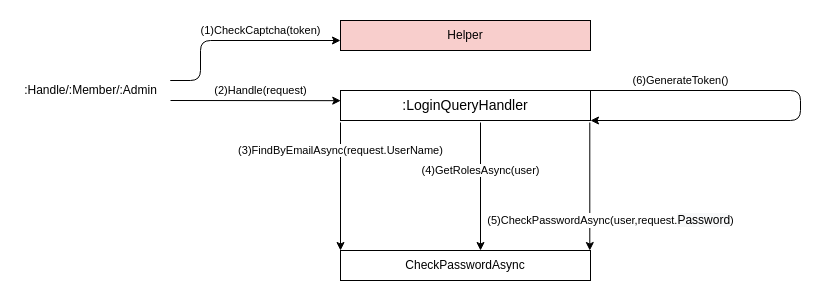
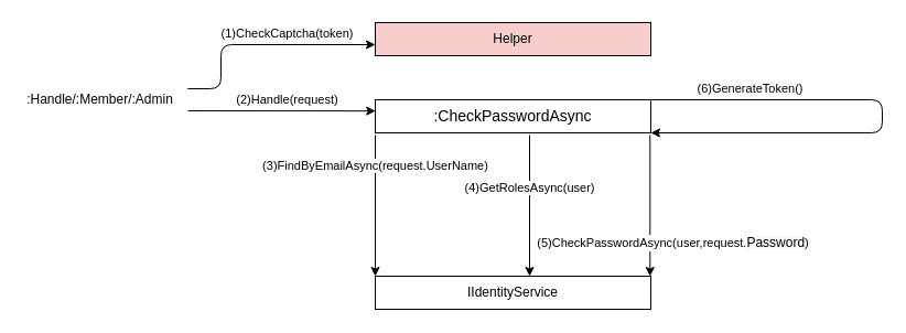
  <mxCell id="0" />
  <mxCell id="1" parent="0" />
- <mxCell id="2" value="&lt;span&gt;CheckPasswordAsync&lt;/span&gt;" style="rounded=0;whiteSpace=wrap;html=1;" parent="1" vertex="1"><mxGeometry x="340" y="250" width="250" height="30" as="geometry" /></mxCell>
- <mxCell id="3" value="&lt;span style=&quot;font-size: 14px&quot;&gt;:LoginQueryHandler&lt;/span&gt;" style="rounded=0;whiteSpace=wrap;html=1;" parent="1" vertex="1"><mxGeometry x="340" y="90" width="250" height="30" as="geometry" /></mxCell>
+ <mxCell id="2" value="&lt;span&gt;IIdentityService&lt;/span&gt;" style="rounded=0;whiteSpace=wrap;html=1;" parent="1" vertex="1"><mxGeometry x="340" y="250" width="250" height="30" as="geometry" /></mxCell>
+ <mxCell id="3" value="&lt;span style=&quot;font-size: 14px&quot;&gt;:CheckPasswordAsync&lt;/span&gt;" style="rounded=0;whiteSpace=wrap;html=1;" parent="1" vertex="1"><mxGeometry x="340" y="90" width="250" height="30" as="geometry" /></mxCell>
  <mxCell id="4" value="(2)Handle(request)" style="endArrow=classic;html=1;exitX=1;exitY=0;exitDx=0;exitDy=0;entryX=0.001;entryY=0.339;entryDx=0;entryDy=0;entryPerimeter=0;" parent="1" target="3" edge="1"><mxGeometry x="0.059" y="10" width="50" height="50" relative="1" as="geometry"><mxPoint x="170" y="100" as="sourcePoint" /><mxPoint x="290" y="100" as="targetPoint" /><mxPoint as="offset" /></mxGeometry></mxCell>
  <mxCell id="5" value=":Handle/:Member/:Admin" style="text;html=1;align=center;verticalAlign=middle;resizable=0;points=[];autosize=1;" parent="1" vertex="1"><mxGeometry x="20" y="80" width="140" height="20" as="geometry" /></mxCell>
  <mxCell id="6" value="(3)FindByEmailAsync(request.UserName)" style="endArrow=classic;html=1;entryX=0;entryY=0;entryDx=0;entryDy=0;" parent="1" target="2" edge="1"><mxGeometry x="-0.562" width="50" height="50" relative="1" as="geometry"><mxPoint x="340" y="122" as="sourcePoint" /><mxPoint x="590" y="-50" as="targetPoint" /><mxPoint as="offset" /></mxGeometry></mxCell>
  <mxCell id="7" value="(4)GetRolesAsync(user)" style="endArrow=classic;html=1;entryX=0;entryY=0;entryDx=0;entryDy=0;" parent="1" edge="1"><mxGeometry x="-0.25" width="50" height="50" relative="1" as="geometry"><mxPoint x="480" y="122" as="sourcePoint" /><mxPoint x="480" y="250" as="targetPoint" /><mxPoint as="offset" /></mxGeometry></mxCell>
  <mxCell id="8" value="(5)CheckPasswordAsync(user,request.&lt;span style=&quot;font-size: 12px ; text-align: left ; background-color: rgb(248 , 249 , 250)&quot;&gt;Password&lt;/span&gt;)" style="endArrow=classic;html=1;entryX=0;entryY=0;entryDx=0;entryDy=0;" parent="1" edge="1"><mxGeometry x="0.531" y="21" width="50" height="50" relative="1" as="geometry"><mxPoint x="589.31" y="122" as="sourcePoint" /><mxPoint x="589.31" y="250" as="targetPoint" /><mxPoint as="offset" /></mxGeometry></mxCell>
  <mxCell id="9" value="&lt;span style=&quot;color: rgb(0 , 0 , 0) ; font-family: &amp;#34;helvetica&amp;#34; ; font-size: 11px ; font-style: normal ; font-weight: 400 ; letter-spacing: normal ; text-align: center ; text-indent: 0px ; text-transform: none ; word-spacing: 0px ; background-color: rgb(255 , 255 , 255) ; display: inline ; float: none&quot;&gt;(6)GenerateToken(&lt;/span&gt;&lt;span style=&quot;color: rgb(0 , 0 , 0) ; font-family: &amp;#34;helvetica&amp;#34; ; font-size: 11px ; font-style: normal ; font-weight: 400 ; letter-spacing: normal ; text-align: center ; text-indent: 0px ; text-transform: none ; word-spacing: 0px ; background-color: rgb(255 , 255 , 255) ; display: inline ; float: none&quot;&gt;)&lt;/span&gt;" style="endArrow=classic;html=1;exitX=1;exitY=0;exitDx=0;exitDy=0;entryX=1;entryY=1;entryDx=0;entryDy=0;" parent="1" source="3" target="3" edge="1"><mxGeometry x="-0.6" y="10" width="50" height="50" relative="1" as="geometry"><mxPoint x="480" y="0" as="sourcePoint" /><mxPoint x="800" y="130" as="targetPoint" /><Array as="points"><mxPoint x="800" y="90" /><mxPoint x="800" y="120" /></Array><mxPoint as="offset" /></mxGeometry></mxCell>
  <mxCell id="10" value="(1)CheckCaptcha(token)" style="endArrow=classic;html=1;exitX=1;exitY=0;exitDx=0;exitDy=0;" parent="1" edge="1"><mxGeometry x="0.239" y="10" width="50" height="50" relative="1" as="geometry"><mxPoint x="169.75" y="80" as="sourcePoint" /><mxPoint x="340" y="40" as="targetPoint" /><mxPoint as="offset" /><Array as="points"><mxPoint x="200" y="80" /><mxPoint x="200" y="40" /></Array></mxGeometry></mxCell>
  <mxCell id="11" value="&lt;span&gt;Helper&lt;/span&gt;" style="rounded=0;whiteSpace=wrap;html=1;fillColor=#f8cecc;" parent="1" vertex="1"><mxGeometry x="340" y="20" width="250" height="30" as="geometry" /></mxCell>
